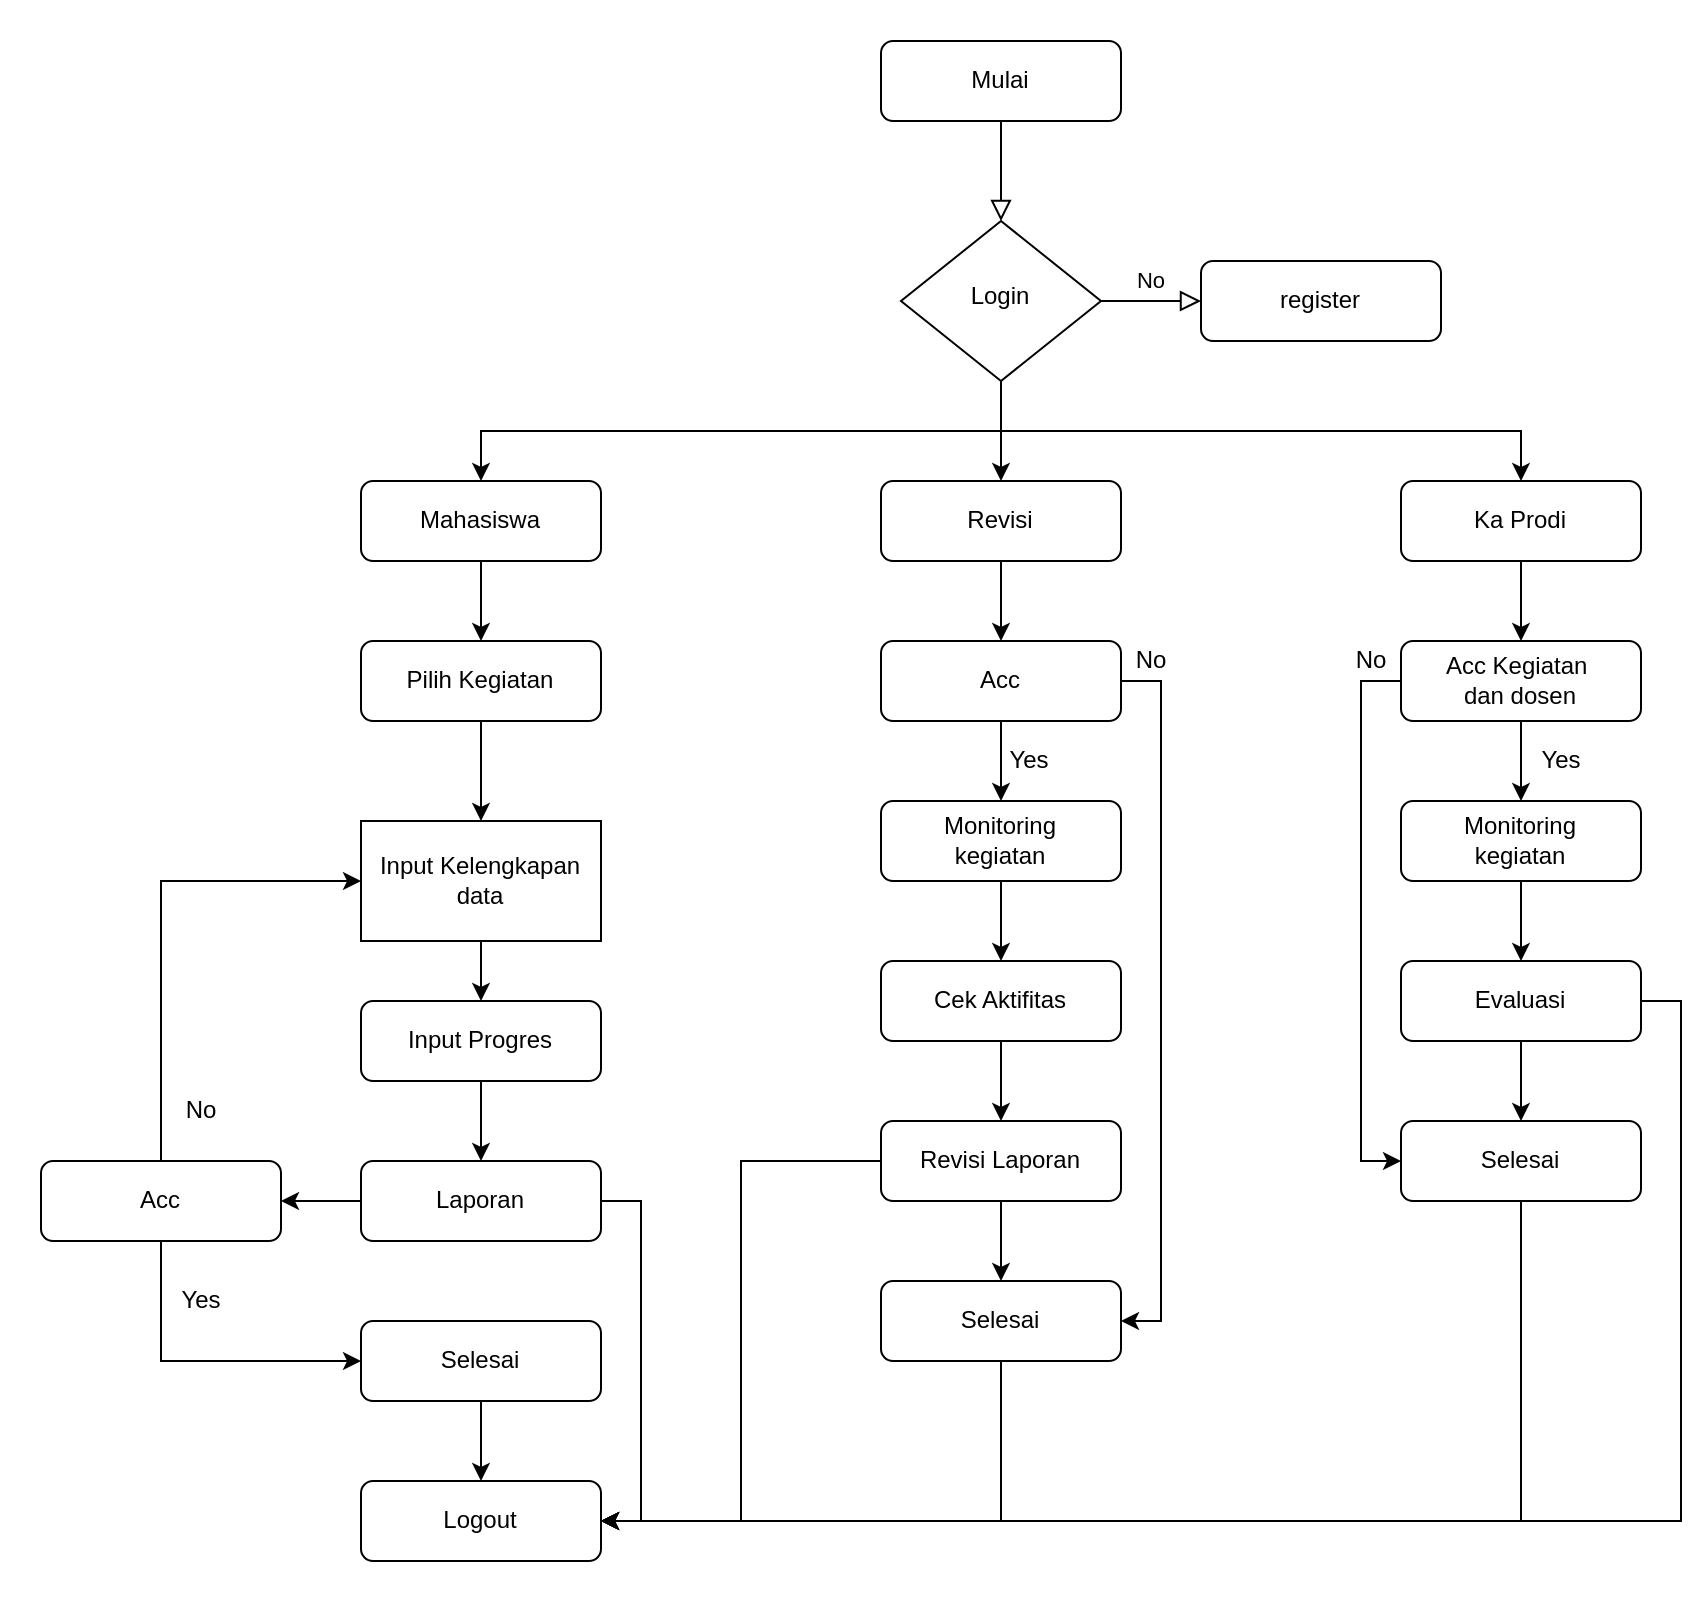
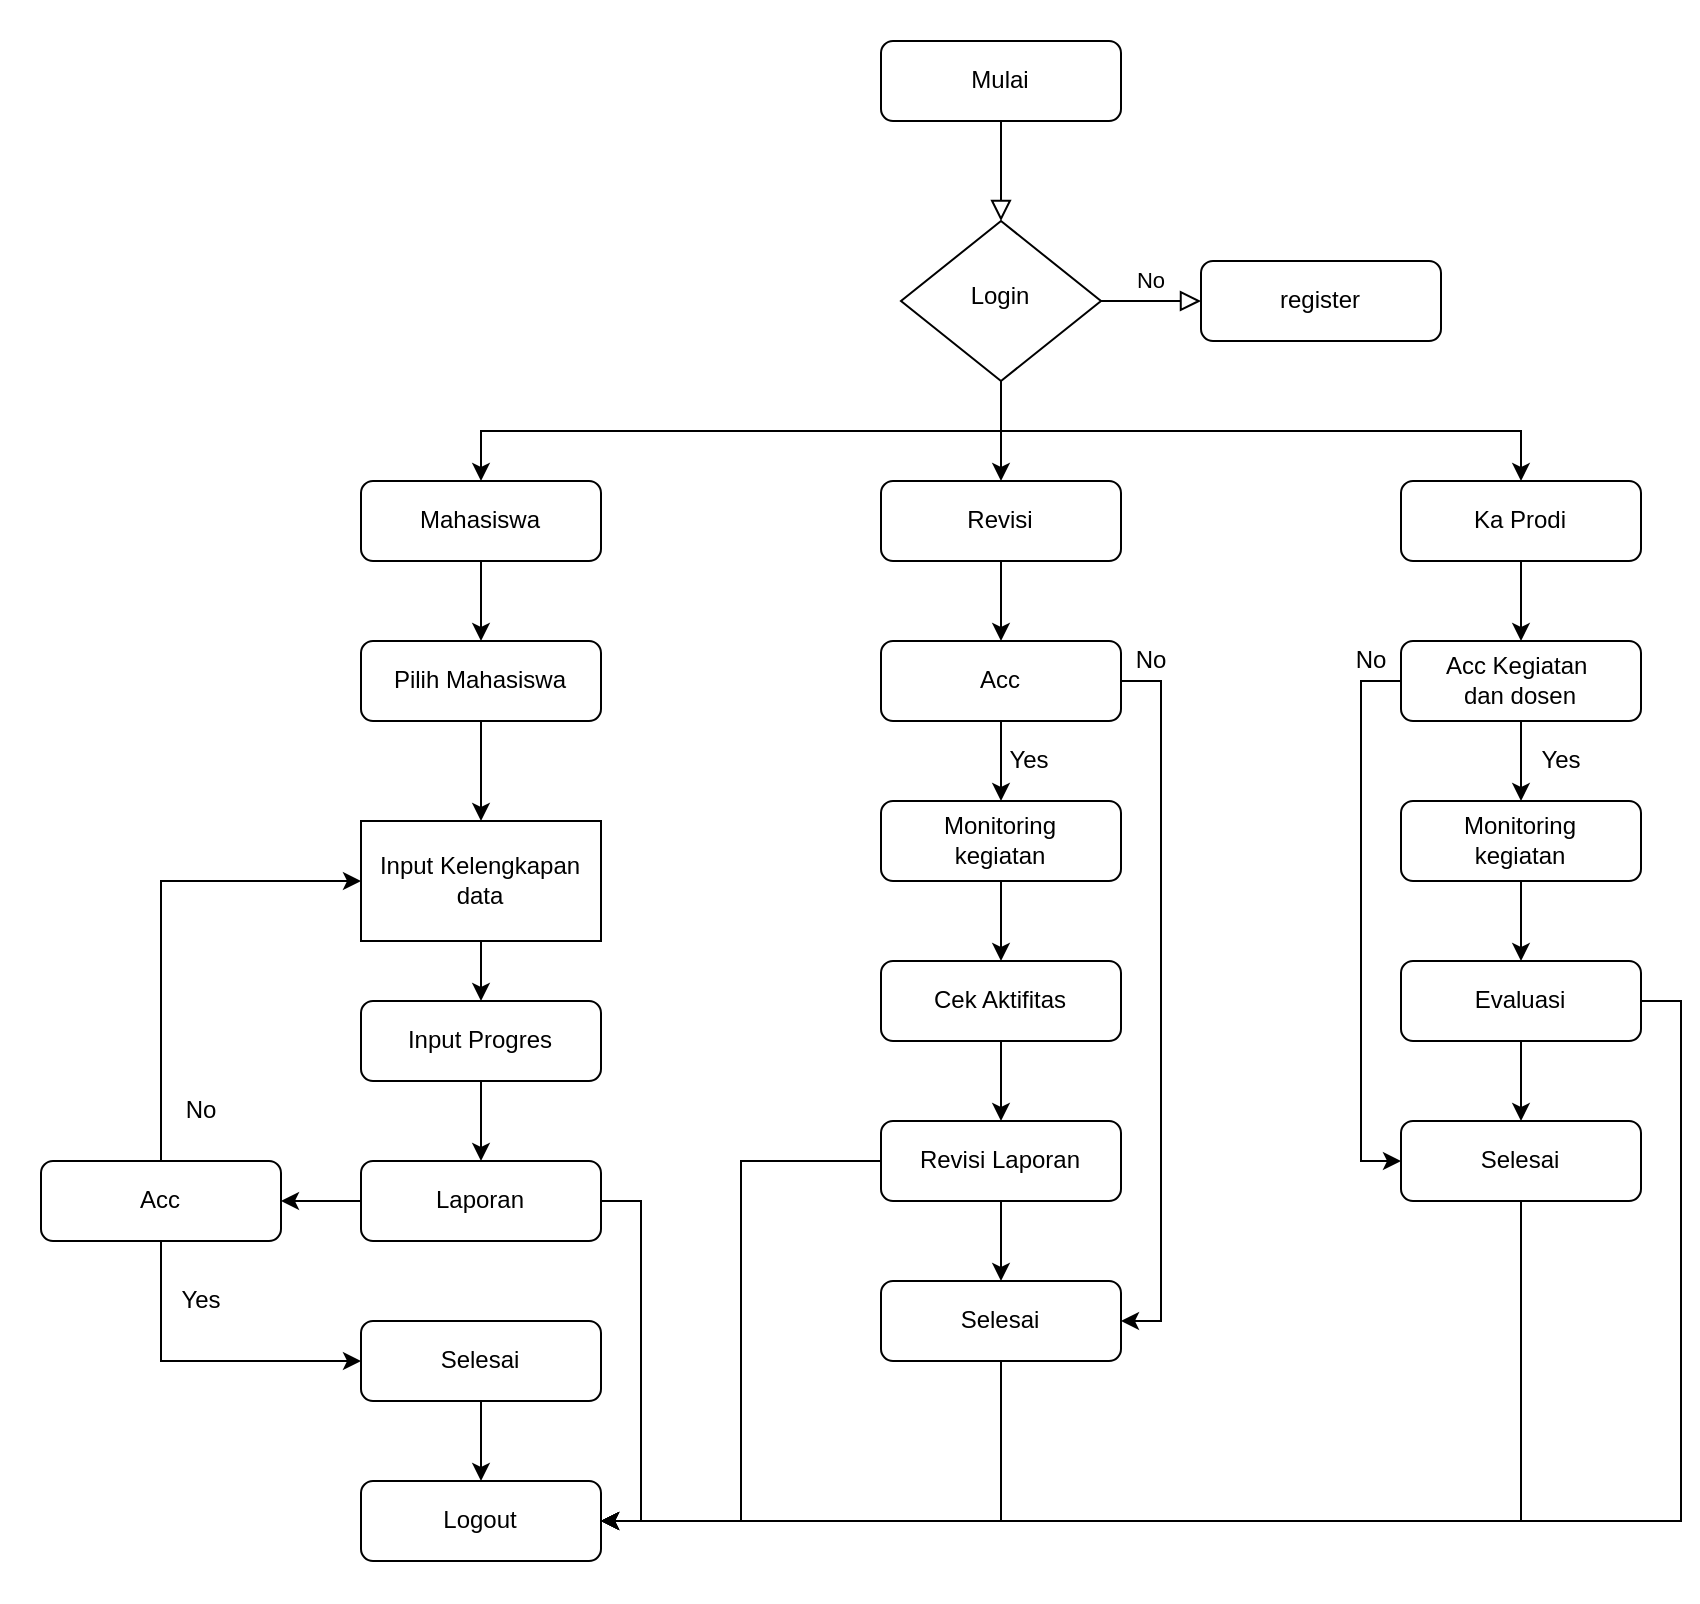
  <mxCell id="0" />
  <mxCell id="1" parent="0" />
  <mxCell id="2" value="" style="rounded=0;html=1;jettySize=auto;orthogonalLoop=1;fontSize=11;endArrow=block;endFill=0;endSize=8;strokeWidth=1;shadow=0;labelBackgroundColor=none;edgeStyle=orthogonalEdgeStyle;" parent="1" source="3" target="8" edge="1"><mxGeometry relative="1" as="geometry" /></mxCell>
  <mxCell id="3" value="Mulai" style="rounded=1;whiteSpace=wrap;html=1;fontSize=12;glass=0;strokeWidth=1;shadow=0;" parent="1" vertex="1"><mxGeometry x="440" y="20" width="120" height="40" as="geometry" /></mxCell>
  <mxCell id="4" value="No" style="edgeStyle=orthogonalEdgeStyle;rounded=0;html=1;jettySize=auto;orthogonalLoop=1;fontSize=11;endArrow=block;endFill=0;endSize=8;strokeWidth=1;shadow=0;labelBackgroundColor=none;" parent="1" source="8" target="9" edge="1"><mxGeometry y="10" relative="1" as="geometry"><mxPoint as="offset" /></mxGeometry></mxCell>
  <mxCell id="5" style="edgeStyle=orthogonalEdgeStyle;rounded=0;orthogonalLoop=1;jettySize=auto;html=1;exitX=0.5;exitY=1;exitDx=0;exitDy=0;entryX=0.5;entryY=0;entryDx=0;entryDy=0;" edge="1" parent="1" source="8" target="15"><mxGeometry relative="1" as="geometry" /></mxCell>
  <mxCell id="6" style="edgeStyle=orthogonalEdgeStyle;rounded=0;orthogonalLoop=1;jettySize=auto;html=1;exitX=0.5;exitY=1;exitDx=0;exitDy=0;entryX=0.5;entryY=0;entryDx=0;entryDy=0;" edge="1" parent="1" source="8" target="11"><mxGeometry relative="1" as="geometry" /></mxCell>
  <mxCell id="7" style="edgeStyle=orthogonalEdgeStyle;rounded=0;orthogonalLoop=1;jettySize=auto;html=1;exitX=0.5;exitY=1;exitDx=0;exitDy=0;entryX=0.5;entryY=0;entryDx=0;entryDy=0;" edge="1" parent="1" source="8" target="13"><mxGeometry relative="1" as="geometry" /></mxCell>
  <mxCell id="8" value="Login" style="rhombus;whiteSpace=wrap;html=1;shadow=0;fontFamily=Helvetica;fontSize=12;align=center;strokeWidth=1;spacing=6;spacingTop=-4;" parent="1" vertex="1"><mxGeometry x="450" y="110" width="100" height="80" as="geometry" /></mxCell>
  <mxCell id="9" value="register" style="rounded=1;whiteSpace=wrap;html=1;fontSize=12;glass=0;strokeWidth=1;shadow=0;" parent="1" vertex="1"><mxGeometry x="600" y="130" width="120" height="40" as="geometry" /></mxCell>
  <mxCell id="10" style="edgeStyle=orthogonalEdgeStyle;rounded=0;orthogonalLoop=1;jettySize=auto;html=1;exitX=0.5;exitY=1;exitDx=0;exitDy=0;entryX=0.5;entryY=0;entryDx=0;entryDy=0;" edge="1" parent="1" source="11" target="17"><mxGeometry relative="1" as="geometry" /></mxCell>
  <mxCell id="11" value="Mahasiswa" style="rounded=1;whiteSpace=wrap;html=1;" vertex="1" parent="1"><mxGeometry x="180" y="240" width="120" height="40" as="geometry" /></mxCell>
  <mxCell id="12" style="edgeStyle=orthogonalEdgeStyle;rounded=0;orthogonalLoop=1;jettySize=auto;html=1;exitX=0.5;exitY=1;exitDx=0;exitDy=0;" edge="1" parent="1" source="13" target="48"><mxGeometry relative="1" as="geometry" /></mxCell>
  <mxCell id="13" value="Ka Prodi" style="rounded=1;whiteSpace=wrap;html=1;" vertex="1" parent="1"><mxGeometry x="700" y="240" width="120" height="40" as="geometry" /></mxCell>
  <mxCell id="14" style="edgeStyle=orthogonalEdgeStyle;rounded=0;orthogonalLoop=1;jettySize=auto;html=1;exitX=0.5;exitY=1;exitDx=0;exitDy=0;entryX=0.5;entryY=0;entryDx=0;entryDy=0;" edge="1" parent="1" source="15" target="35"><mxGeometry relative="1" as="geometry" /></mxCell>
  <mxCell id="15" value="Revisi" style="rounded=1;whiteSpace=wrap;html=1;" vertex="1" parent="1"><mxGeometry x="440" y="240" width="120" height="40" as="geometry" /></mxCell>
  <mxCell id="16" style="edgeStyle=orthogonalEdgeStyle;rounded=0;orthogonalLoop=1;jettySize=auto;html=1;exitX=0.5;exitY=1;exitDx=0;exitDy=0;entryX=0.5;entryY=0;entryDx=0;entryDy=0;" edge="1" parent="1" source="17" target="19"><mxGeometry relative="1" as="geometry" /></mxCell>
- <mxCell id="17" value="Pilih Kegiatan" style="rounded=1;whiteSpace=wrap;html=1;" vertex="1" parent="1"><mxGeometry x="180" y="320" width="120" height="40" as="geometry" /></mxCell>
+ <mxCell id="17" value="Pilih Mahasiswa" style="rounded=1;whiteSpace=wrap;html=1;" vertex="1" parent="1"><mxGeometry x="180" y="320" width="120" height="40" as="geometry" /></mxCell>
  <mxCell id="18" style="edgeStyle=orthogonalEdgeStyle;rounded=0;orthogonalLoop=1;jettySize=auto;html=1;exitX=0.5;exitY=1;exitDx=0;exitDy=0;entryX=0.5;entryY=0;entryDx=0;entryDy=0;" edge="1" parent="1" source="19" target="24"><mxGeometry relative="1" as="geometry" /></mxCell>
  <mxCell id="19" value="Input Kelengkapan data" style="rounded=0;whiteSpace=wrap;html=1;" vertex="1" parent="1"><mxGeometry x="180" y="410" width="120" height="60" as="geometry" /></mxCell>
  <mxCell id="20" style="edgeStyle=orthogonalEdgeStyle;rounded=0;orthogonalLoop=1;jettySize=auto;html=1;exitX=0.5;exitY=0;exitDx=0;exitDy=0;entryX=0;entryY=0.5;entryDx=0;entryDy=0;" edge="1" parent="1" source="22" target="19"><mxGeometry relative="1" as="geometry" /></mxCell>
  <mxCell id="21" style="edgeStyle=orthogonalEdgeStyle;rounded=0;orthogonalLoop=1;jettySize=auto;html=1;exitX=0.5;exitY=1;exitDx=0;exitDy=0;entryX=0;entryY=0.5;entryDx=0;entryDy=0;" edge="1" parent="1" source="22" target="29"><mxGeometry relative="1" as="geometry" /></mxCell>
  <mxCell id="22" value="Acc" style="rounded=1;whiteSpace=wrap;html=1;" vertex="1" parent="1"><mxGeometry x="20" y="580" width="120" height="40" as="geometry" /></mxCell>
  <mxCell id="23" style="edgeStyle=orthogonalEdgeStyle;rounded=0;orthogonalLoop=1;jettySize=auto;html=1;exitX=0.5;exitY=1;exitDx=0;exitDy=0;entryX=0.5;entryY=0;entryDx=0;entryDy=0;" edge="1" parent="1" source="24" target="27"><mxGeometry relative="1" as="geometry" /></mxCell>
  <mxCell id="24" value="Input Progres" style="rounded=1;whiteSpace=wrap;html=1;" vertex="1" parent="1"><mxGeometry x="180" y="500" width="120" height="40" as="geometry" /></mxCell>
  <mxCell id="25" style="edgeStyle=orthogonalEdgeStyle;rounded=0;orthogonalLoop=1;jettySize=auto;html=1;exitX=0;exitY=0.5;exitDx=0;exitDy=0;entryX=1;entryY=0.5;entryDx=0;entryDy=0;" edge="1" parent="1" source="27" target="22"><mxGeometry relative="1" as="geometry" /></mxCell>
  <mxCell id="26" style="edgeStyle=orthogonalEdgeStyle;rounded=0;orthogonalLoop=1;jettySize=auto;html=1;exitX=1;exitY=0.5;exitDx=0;exitDy=0;entryX=1;entryY=0.5;entryDx=0;entryDy=0;" edge="1" parent="1" source="27" target="32"><mxGeometry relative="1" as="geometry" /></mxCell>
  <mxCell id="27" value="Laporan" style="rounded=1;whiteSpace=wrap;html=1;" vertex="1" parent="1"><mxGeometry x="180" y="580" width="120" height="40" as="geometry" /></mxCell>
  <mxCell id="28" style="edgeStyle=orthogonalEdgeStyle;rounded=0;orthogonalLoop=1;jettySize=auto;html=1;exitX=0.5;exitY=1;exitDx=0;exitDy=0;entryX=0.5;entryY=0;entryDx=0;entryDy=0;" edge="1" parent="1" source="29" target="32"><mxGeometry relative="1" as="geometry" /></mxCell>
  <mxCell id="29" value="Selesai" style="rounded=1;whiteSpace=wrap;html=1;" vertex="1" parent="1"><mxGeometry x="180" y="660" width="120" height="40" as="geometry" /></mxCell>
  <mxCell id="30" value="No" style="text;html=1;align=center;verticalAlign=middle;resizable=0;points=[];autosize=1;strokeColor=none;" vertex="1" parent="1"><mxGeometry x="85" y="545" width="30" height="20" as="geometry" /></mxCell>
  <mxCell id="31" value="Yes" style="text;html=1;align=center;verticalAlign=middle;resizable=0;points=[];autosize=1;strokeColor=none;" vertex="1" parent="1"><mxGeometry x="80" y="640" width="40" height="20" as="geometry" /></mxCell>
  <mxCell id="32" value="Logout" style="rounded=1;whiteSpace=wrap;html=1;" vertex="1" parent="1"><mxGeometry x="180" y="740" width="120" height="40" as="geometry" /></mxCell>
  <mxCell id="33" style="edgeStyle=orthogonalEdgeStyle;rounded=0;orthogonalLoop=1;jettySize=auto;html=1;exitX=0.5;exitY=1;exitDx=0;exitDy=0;entryX=0.5;entryY=0;entryDx=0;entryDy=0;" edge="1" parent="1" source="35" target="37"><mxGeometry relative="1" as="geometry" /></mxCell>
  <mxCell id="34" style="edgeStyle=orthogonalEdgeStyle;rounded=0;orthogonalLoop=1;jettySize=auto;html=1;exitX=1;exitY=0.5;exitDx=0;exitDy=0;entryX=1;entryY=0.5;entryDx=0;entryDy=0;" edge="1" parent="1" source="35" target="44"><mxGeometry relative="1" as="geometry" /></mxCell>
  <mxCell id="35" value="Acc" style="rounded=1;whiteSpace=wrap;html=1;" vertex="1" parent="1"><mxGeometry x="440" y="320" width="120" height="40" as="geometry" /></mxCell>
  <mxCell id="36" style="edgeStyle=orthogonalEdgeStyle;rounded=0;orthogonalLoop=1;jettySize=auto;html=1;exitX=0.5;exitY=1;exitDx=0;exitDy=0;entryX=0.5;entryY=0;entryDx=0;entryDy=0;" edge="1" parent="1" source="37" target="39"><mxGeometry relative="1" as="geometry" /></mxCell>
  <mxCell id="37" value="Monitoring&lt;br&gt;kegiatan" style="rounded=1;whiteSpace=wrap;html=1;" vertex="1" parent="1"><mxGeometry x="440" y="400" width="120" height="40" as="geometry" /></mxCell>
  <mxCell id="38" style="edgeStyle=orthogonalEdgeStyle;rounded=0;orthogonalLoop=1;jettySize=auto;html=1;exitX=0.5;exitY=1;exitDx=0;exitDy=0;entryX=0.5;entryY=0;entryDx=0;entryDy=0;" edge="1" parent="1" source="39" target="42"><mxGeometry relative="1" as="geometry" /></mxCell>
  <mxCell id="39" value="Cek Aktifitas" style="rounded=1;whiteSpace=wrap;html=1;" vertex="1" parent="1"><mxGeometry x="440" y="480" width="120" height="40" as="geometry" /></mxCell>
  <mxCell id="40" style="edgeStyle=orthogonalEdgeStyle;rounded=0;orthogonalLoop=1;jettySize=auto;html=1;exitX=0.5;exitY=1;exitDx=0;exitDy=0;entryX=0.5;entryY=0;entryDx=0;entryDy=0;" edge="1" parent="1" source="42" target="44"><mxGeometry relative="1" as="geometry" /></mxCell>
  <mxCell id="41" style="edgeStyle=orthogonalEdgeStyle;rounded=0;orthogonalLoop=1;jettySize=auto;html=1;exitX=0;exitY=0.5;exitDx=0;exitDy=0;entryX=1;entryY=0.5;entryDx=0;entryDy=0;" edge="1" parent="1" source="42" target="32"><mxGeometry relative="1" as="geometry" /></mxCell>
  <mxCell id="42" value="Revisi Laporan" style="rounded=1;whiteSpace=wrap;html=1;" vertex="1" parent="1"><mxGeometry x="440" y="560" width="120" height="40" as="geometry" /></mxCell>
  <mxCell id="43" style="edgeStyle=orthogonalEdgeStyle;rounded=0;orthogonalLoop=1;jettySize=auto;html=1;exitX=0.5;exitY=1;exitDx=0;exitDy=0;entryX=1;entryY=0.5;entryDx=0;entryDy=0;" edge="1" parent="1" source="44" target="32"><mxGeometry relative="1" as="geometry" /></mxCell>
  <mxCell id="44" value="Selesai" style="rounded=1;whiteSpace=wrap;html=1;" vertex="1" parent="1"><mxGeometry x="440" y="640" width="120" height="40" as="geometry" /></mxCell>
  <mxCell id="45" value="Yes" style="text;html=1;align=center;verticalAlign=middle;resizable=0;points=[];autosize=1;strokeColor=none;" vertex="1" parent="1"><mxGeometry x="494" y="370" width="40" height="20" as="geometry" /></mxCell>
  <mxCell id="46" style="edgeStyle=orthogonalEdgeStyle;rounded=0;orthogonalLoop=1;jettySize=auto;html=1;exitX=0.5;exitY=1;exitDx=0;exitDy=0;entryX=0.5;entryY=0;entryDx=0;entryDy=0;" edge="1" parent="1" source="48" target="50"><mxGeometry relative="1" as="geometry" /></mxCell>
  <mxCell id="47" style="edgeStyle=orthogonalEdgeStyle;rounded=0;orthogonalLoop=1;jettySize=auto;html=1;exitX=0;exitY=0.5;exitDx=0;exitDy=0;entryX=0;entryY=0.5;entryDx=0;entryDy=0;" edge="1" parent="1" source="48" target="55"><mxGeometry relative="1" as="geometry" /></mxCell>
  <mxCell id="48" value="Acc Kegiatan&amp;nbsp;&lt;br&gt;dan dosen" style="rounded=1;whiteSpace=wrap;html=1;" vertex="1" parent="1"><mxGeometry x="700" y="320" width="120" height="40" as="geometry" /></mxCell>
  <mxCell id="49" style="edgeStyle=orthogonalEdgeStyle;rounded=0;orthogonalLoop=1;jettySize=auto;html=1;exitX=0.5;exitY=1;exitDx=0;exitDy=0;" edge="1" parent="1" source="50" target="53"><mxGeometry relative="1" as="geometry" /></mxCell>
  <mxCell id="50" value="Monitoring&lt;br&gt;kegiatan" style="rounded=1;whiteSpace=wrap;html=1;" vertex="1" parent="1"><mxGeometry x="700" y="400" width="120" height="40" as="geometry" /></mxCell>
  <mxCell id="51" style="edgeStyle=orthogonalEdgeStyle;rounded=0;orthogonalLoop=1;jettySize=auto;html=1;exitX=0.5;exitY=1;exitDx=0;exitDy=0;entryX=0.5;entryY=0;entryDx=0;entryDy=0;" edge="1" parent="1" source="53" target="55"><mxGeometry relative="1" as="geometry" /></mxCell>
  <mxCell id="52" style="edgeStyle=orthogonalEdgeStyle;rounded=0;orthogonalLoop=1;jettySize=auto;html=1;exitX=1;exitY=0.5;exitDx=0;exitDy=0;entryX=1;entryY=0.5;entryDx=0;entryDy=0;" edge="1" parent="1" source="53" target="32"><mxGeometry relative="1" as="geometry" /></mxCell>
  <mxCell id="53" value="Evaluasi" style="rounded=1;whiteSpace=wrap;html=1;" vertex="1" parent="1"><mxGeometry x="700" y="480" width="120" height="40" as="geometry" /></mxCell>
  <mxCell id="54" style="edgeStyle=orthogonalEdgeStyle;rounded=0;orthogonalLoop=1;jettySize=auto;html=1;exitX=0.5;exitY=1;exitDx=0;exitDy=0;entryX=1;entryY=0.5;entryDx=0;entryDy=0;" edge="1" parent="1" source="55" target="32"><mxGeometry relative="1" as="geometry" /></mxCell>
  <mxCell id="55" value="Selesai" style="rounded=1;whiteSpace=wrap;html=1;" vertex="1" parent="1"><mxGeometry x="700" y="560" width="120" height="40" as="geometry" /></mxCell>
  <mxCell id="56" value="Yes" style="text;html=1;align=center;verticalAlign=middle;resizable=0;points=[];autosize=1;strokeColor=none;" vertex="1" parent="1"><mxGeometry x="760" y="370" width="40" height="20" as="geometry" /></mxCell>
  <mxCell id="57" value="No" style="text;html=1;align=center;verticalAlign=middle;resizable=0;points=[];autosize=1;strokeColor=none;" vertex="1" parent="1"><mxGeometry x="670" y="320" width="30" height="20" as="geometry" /></mxCell>
  <mxCell id="58" value="No" style="text;html=1;align=center;verticalAlign=middle;resizable=0;points=[];autosize=1;strokeColor=none;" vertex="1" parent="1"><mxGeometry x="560" y="320" width="30" height="20" as="geometry" /></mxCell>
